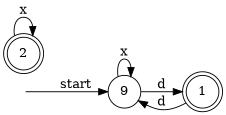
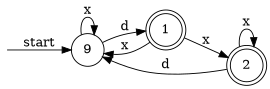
  digraph {
    rankdir=LR
    node [shape=doublecircle]
    __start [shape=point style=invis]
    n2 [label=9 shape=circle]
    1
    2
    __start -> n2 [label=start]
    n2 -> n2 [label=x]
    n2 -> 1 [label=d]
-   1 -> n2 [label=d]
+   1 -> n2 [label=x]
+   1 -> 2 [label=x]
+   2 -> n2 [label=d]
    2 -> 2 [label=x]
  }
